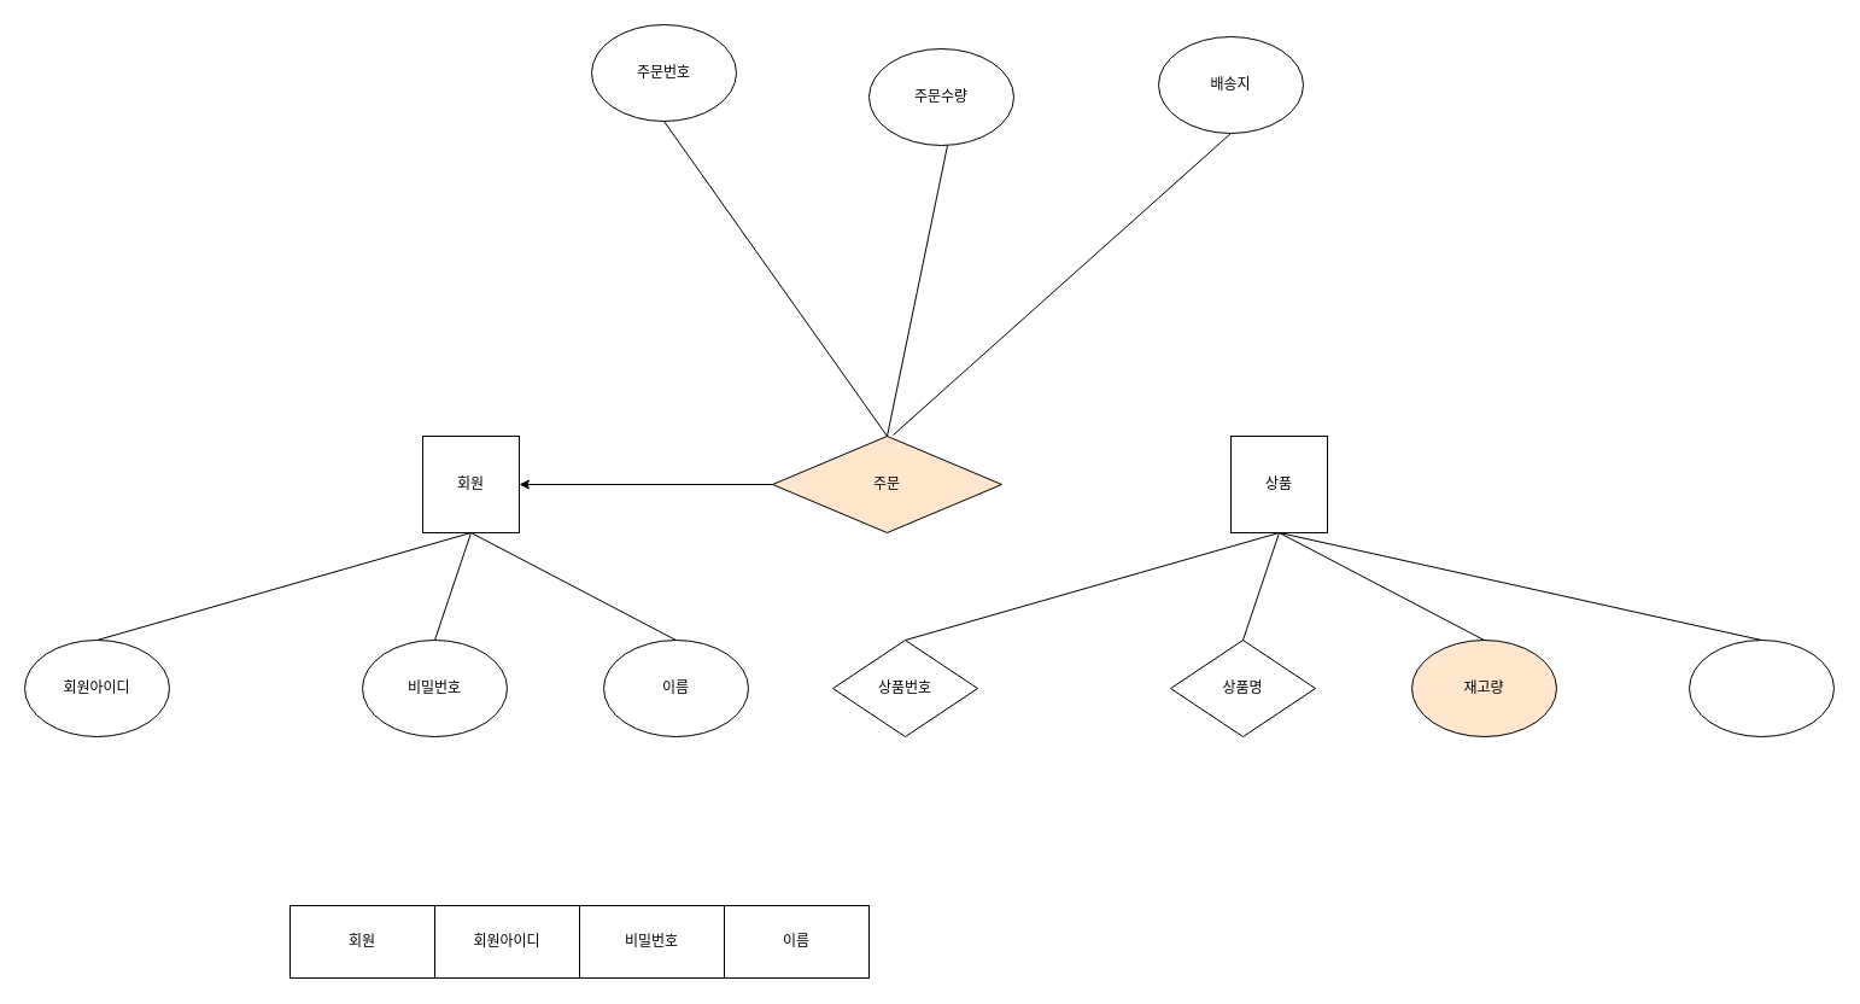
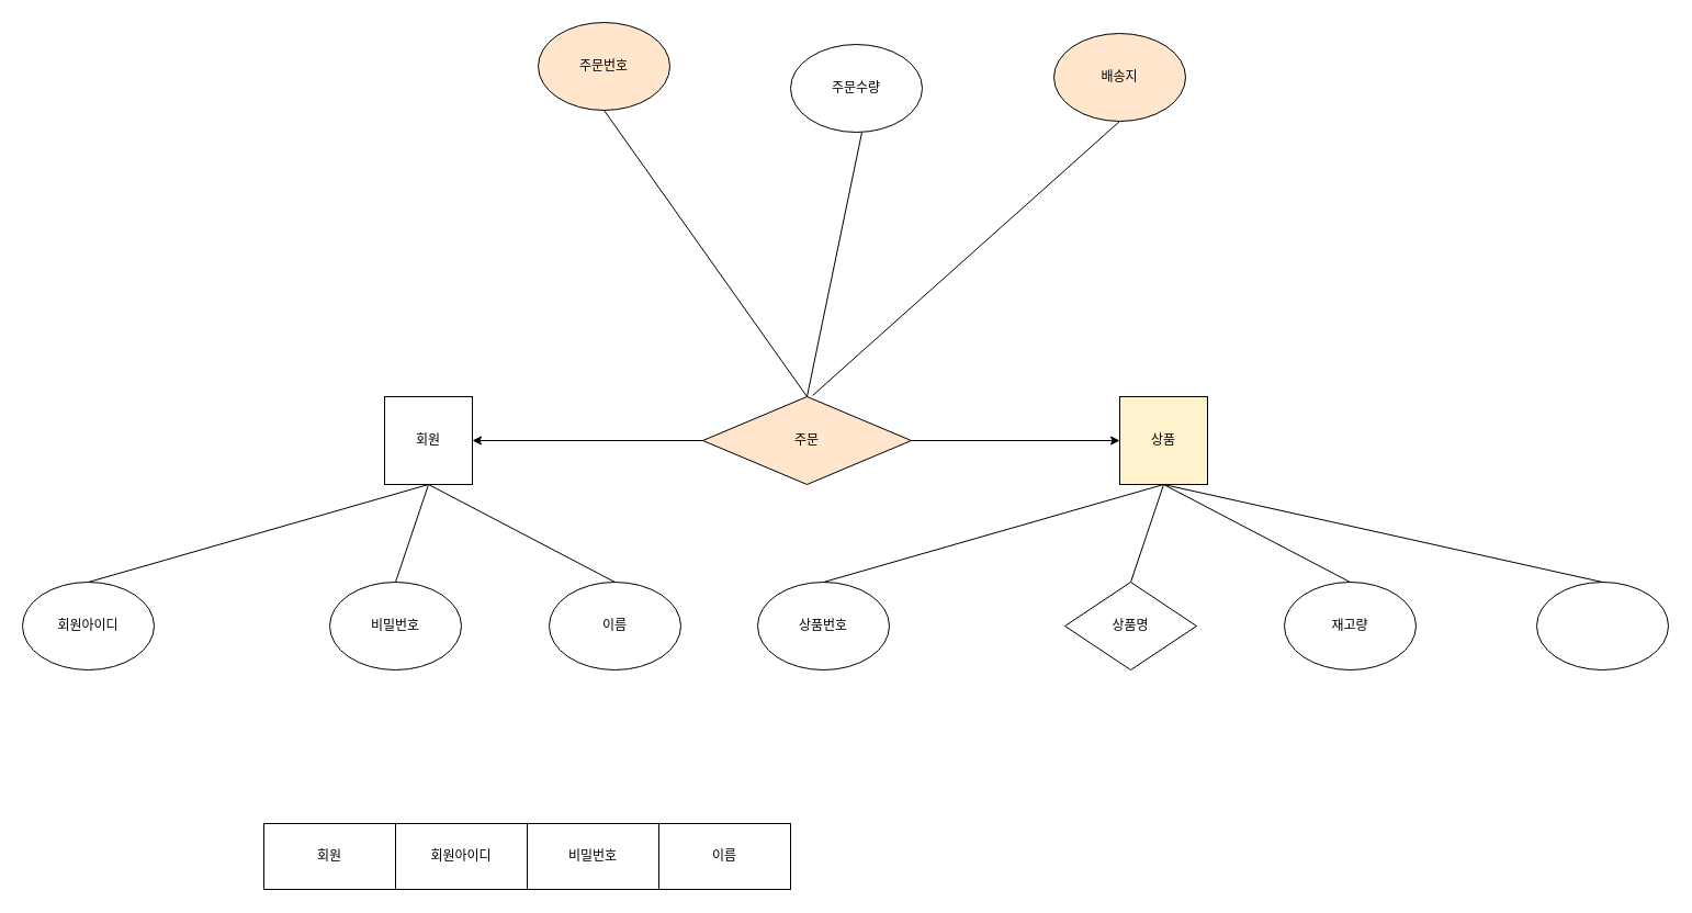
  <mxCell id="0" />
  <mxCell id="1" parent="0" />
  <mxCell id="2" style="edgeStyle=orthogonalEdgeStyle;rounded=0;orthogonalLoop=1;jettySize=auto;html=1;exitX=0;exitY=0.5;exitDx=0;exitDy=0;" edge="1" parent="1" source="4" target="5"><mxGeometry relative="1" as="geometry" /></mxCell>
+ <mxCell id="3" style="edgeStyle=orthogonalEdgeStyle;rounded=0;orthogonalLoop=1;jettySize=auto;html=1;exitX=1;exitY=0.5;exitDx=0;exitDy=0;entryX=0;entryY=0.5;entryDx=0;entryDy=0;" edge="1" parent="1" source="4" target="6"><mxGeometry relative="1" as="geometry" /></mxCell>
  <mxCell id="4" value="주문" style="rhombus;whiteSpace=wrap;html=1;fillColor=#ffe6cc;" vertex="1" parent="1"><mxGeometry x="640" y="361" width="190" height="80" as="geometry" /></mxCell>
  <mxCell id="5" value="회원" style="whiteSpace=wrap;html=1;aspect=fixed;" vertex="1" parent="1"><mxGeometry x="350" y="361" width="80" height="80" as="geometry" /></mxCell>
- <mxCell id="6" value="상품" style="whiteSpace=wrap;html=1;aspect=fixed;" vertex="1" parent="1"><mxGeometry x="1020" y="361" width="80" height="80" as="geometry" /></mxCell>
+ <mxCell id="6" value="상품" style="whiteSpace=wrap;html=1;aspect=fixed;fillColor=#fff2cc;" vertex="1" parent="1"><mxGeometry x="1020" y="361" width="80" height="80" as="geometry" /></mxCell>
  <mxCell id="7" value="비밀번호" style="ellipse;whiteSpace=wrap;html=1;" vertex="1" parent="1"><mxGeometry x="300" y="530" width="120" height="80" as="geometry" /></mxCell>
  <mxCell id="8" value="이름" style="ellipse;whiteSpace=wrap;html=1;" vertex="1" parent="1"><mxGeometry x="500" y="530" width="120" height="80" as="geometry" /></mxCell>
  <mxCell id="9" value="회원아이디" style="ellipse;whiteSpace=wrap;html=1;" vertex="1" parent="1"><mxGeometry x="20" y="530" width="120" height="80" as="geometry" /></mxCell>
  <mxCell id="10" value="" style="endArrow=none;html=1;rounded=0;entryX=0.5;entryY=1;entryDx=0;entryDy=0;exitX=0.5;exitY=0;exitDx=0;exitDy=0;" edge="1" parent="1" source="7" target="5"><mxGeometry width="50" height="50" relative="1" as="geometry"><mxPoint x="320" y="560" as="sourcePoint" /><mxPoint x="370" y="510" as="targetPoint" /></mxGeometry></mxCell>
  <mxCell id="11" value="" style="endArrow=none;html=1;rounded=0;entryX=0.5;entryY=1;entryDx=0;entryDy=0;" edge="1" parent="1" target="5"><mxGeometry width="50" height="50" relative="1" as="geometry"><mxPoint x="560" y="530" as="sourcePoint" /><mxPoint x="610" y="480" as="targetPoint" /></mxGeometry></mxCell>
  <mxCell id="12" value="" style="endArrow=none;html=1;rounded=0;exitX=0.5;exitY=0;exitDx=0;exitDy=0;" edge="1" parent="1" source="9"><mxGeometry width="50" height="50" relative="1" as="geometry"><mxPoint x="340" y="491" as="sourcePoint" /><mxPoint x="390" y="441" as="targetPoint" /></mxGeometry></mxCell>
  <mxCell id="13" value="상품명" style="rhombus;whiteSpace=wrap;html=1;" vertex="1" parent="1"><mxGeometry x="970" y="530" width="120" height="80" as="geometry" /></mxCell>
- <mxCell id="14" value="재고량" style="ellipse;whiteSpace=wrap;html=1;fillColor=#ffe6cc;" vertex="1" parent="1"><mxGeometry x="1170" y="530" width="120" height="80" as="geometry" /></mxCell>
- <mxCell id="15" value="상품번호" style="rhombus;whiteSpace=wrap;html=1;" vertex="1" parent="1"><mxGeometry x="690" y="530" width="120" height="80" as="geometry" /></mxCell>
+ <mxCell id="14" value="재고량" style="ellipse;whiteSpace=wrap;html=1;" vertex="1" parent="1"><mxGeometry x="1170" y="530" width="120" height="80" as="geometry" /></mxCell>
+ <mxCell id="15" value="상품번호" style="ellipse;whiteSpace=wrap;html=1;" vertex="1" parent="1"><mxGeometry x="690" y="530" width="120" height="80" as="geometry" /></mxCell>
  <mxCell id="16" value="" style="endArrow=none;html=1;rounded=0;entryX=0.5;entryY=1;entryDx=0;entryDy=0;exitX=0.5;exitY=0;exitDx=0;exitDy=0;" edge="1" source="13" parent="1"><mxGeometry width="50" height="50" relative="1" as="geometry"><mxPoint x="990" y="560" as="sourcePoint" /><mxPoint x="1060" y="441" as="targetPoint" /></mxGeometry></mxCell>
  <mxCell id="17" value="" style="endArrow=none;html=1;rounded=0;entryX=0.5;entryY=1;entryDx=0;entryDy=0;" edge="1" parent="1"><mxGeometry width="50" height="50" relative="1" as="geometry"><mxPoint x="1230" y="530" as="sourcePoint" /><mxPoint x="1060" y="441" as="targetPoint" /></mxGeometry></mxCell>
  <mxCell id="18" value="" style="endArrow=none;html=1;rounded=0;exitX=0.5;exitY=0;exitDx=0;exitDy=0;" edge="1" source="15" parent="1"><mxGeometry width="50" height="50" relative="1" as="geometry"><mxPoint x="1010" y="491" as="sourcePoint" /><mxPoint x="1060" y="441" as="targetPoint" /></mxGeometry></mxCell>
- <mxCell id="19" value="배송지" style="ellipse;whiteSpace=wrap;html=1;" vertex="1" parent="1"><mxGeometry x="960" y="30" width="120" height="80" as="geometry" /></mxCell>
+ <mxCell id="19" value="배송지" style="ellipse;whiteSpace=wrap;html=1;fillColor=#ffe6cc;" vertex="1" parent="1"><mxGeometry x="960" y="30" width="120" height="80" as="geometry" /></mxCell>
  <mxCell id="20" value="주문수량" style="ellipse;whiteSpace=wrap;html=1;" vertex="1" parent="1"><mxGeometry x="720" y="40" width="120" height="80" as="geometry" /></mxCell>
- <mxCell id="21" value="주문번호" style="ellipse;whiteSpace=wrap;html=1;" vertex="1" parent="1"><mxGeometry x="490" y="20" width="120" height="80" as="geometry" /></mxCell>
+ <mxCell id="21" value="주문번호" style="ellipse;whiteSpace=wrap;html=1;fillColor=#ffe6cc;" vertex="1" parent="1"><mxGeometry x="490" y="20" width="120" height="80" as="geometry" /></mxCell>
  <mxCell id="22" value="" style="endArrow=none;html=1;rounded=0;exitX=0.5;exitY=0;exitDx=0;exitDy=0;" edge="1" parent="1" source="4"><mxGeometry width="50" height="50" relative="1" as="geometry"><mxPoint x="500" y="150" as="sourcePoint" /><mxPoint x="550" y="100" as="targetPoint" /></mxGeometry></mxCell>
  <mxCell id="23" value="" style="endArrow=none;html=1;rounded=0;exitX=0.5;exitY=0;exitDx=0;exitDy=0;" edge="1" parent="1" source="4"><mxGeometry width="50" height="50" relative="1" as="geometry"><mxPoint x="735" y="170" as="sourcePoint" /><mxPoint x="785" y="120" as="targetPoint" /></mxGeometry></mxCell>
  <mxCell id="24" value="" style="endArrow=none;html=1;rounded=0;" edge="1" parent="1"><mxGeometry width="50" height="50" relative="1" as="geometry"><mxPoint x="740" y="360" as="sourcePoint" /><mxPoint x="1020" y="110" as="targetPoint" /></mxGeometry></mxCell>
  <mxCell id="25" value="" style="ellipse;whiteSpace=wrap;html=1;" vertex="1" parent="1"><mxGeometry x="1400" y="530" width="120" height="80" as="geometry" /></mxCell>
  <mxCell id="26" value="" style="endArrow=none;html=1;rounded=0;entryX=0.5;entryY=1;entryDx=0;entryDy=0;exitX=0.5;exitY=0;exitDx=0;exitDy=0;" edge="1" parent="1" source="25" target="6"><mxGeometry width="50" height="50" relative="1" as="geometry"><mxPoint x="1250" y="509" as="sourcePoint" /><mxPoint x="1080" y="420" as="targetPoint" /></mxGeometry></mxCell>
  <mxCell id="27" value="회원아이디" style="rounded=0;whiteSpace=wrap;html=1;" vertex="1" parent="1"><mxGeometry y="750" width="120" height="60" as="geometry" x="360" /></mxCell>
  <mxCell id="28" value="회원" style="rounded=0;whiteSpace=wrap;html=1;" vertex="1" parent="1"><mxGeometry x="240" y="750" width="120" height="60" as="geometry" /></mxCell>
  <mxCell id="29" value="비밀번호" style="rounded=0;whiteSpace=wrap;html=1;" vertex="1" parent="1"><mxGeometry x="480" y="750" width="120" height="60" as="geometry" /></mxCell>
  <mxCell id="30" value="이름" style="rounded=0;whiteSpace=wrap;html=1;" vertex="1" parent="1"><mxGeometry x="600" y="750" width="120" height="60" as="geometry" /></mxCell>
